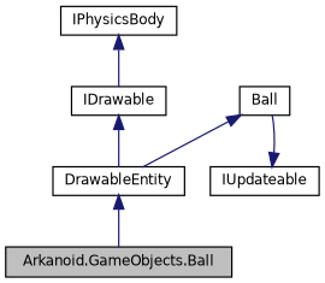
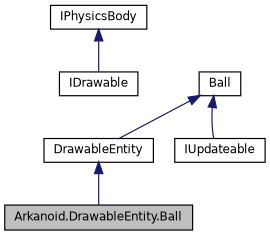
  digraph {
    node [color=black fillcolor=white fontname=Helvetica fontsize=10 shape=record style=filled]
    edge [color=midnightblue dir=back fontname=Helvetica fontsize=10 labelfontname=Helvetica labelfontsize=10 style=solid]
-   n1 [fillcolor=grey75 fontcolor=black height=0.2 label="Arkanoid.GameObjects.Ball" width=0.4]
+   n1 [fillcolor=grey75 fontcolor=black height=0.2 label="Arkanoid.DrawableEntity.Ball" width=0.4]
    n2 [height=0.2 label=DrawableEntity width=0.4]
    n3 [height=0.2 label=Ball width=0.4]
    n4 [height=0.2 label=IUpdateable width=0.4]
    n5 [height=0.2 label=IDrawable width=0.4]
    n6 [height=0.2 label=IPhysicsBody width=0.4]
    n2 -> n1
    n3 -> n2
-   n4 -> n3
-   n5 -> n2
+   n3 -> n4
    n6 -> n5
  }
